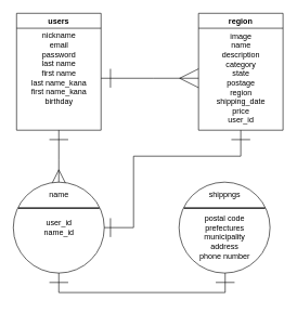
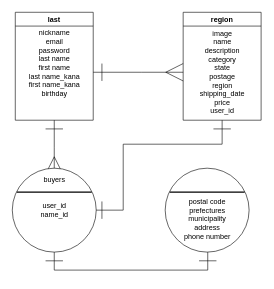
  <mxCell id="0" />
  <mxCell id="1" parent="0" />
  <mxCell id="2" style="edgeStyle=orthogonalEdgeStyle;rounded=0;orthogonalLoop=1;jettySize=auto;html=1;endArrow=ERmany;endFill=0;targetPerimeterSpacing=0;endSize=27;startArrow=ERone;startFill=0;startSize=27;" parent="1" source="4" edge="1"><mxGeometry relative="1" as="geometry"><mxPoint x="305" y="120" as="targetPoint" /><Array as="points"><mxPoint x="235" y="120" /><mxPoint x="235" y="120" /></Array></mxGeometry></mxCell>
  <mxCell id="3" style="edgeStyle=orthogonalEdgeStyle;rounded=0;orthogonalLoop=1;jettySize=auto;html=1;startArrow=ERone;startFill=0;startSize=27;endArrow=ERmany;endFill=0;endSize=27;targetPerimeterSpacing=0;" parent="1" source="4" edge="1"><mxGeometry relative="1" as="geometry"><mxPoint x="90" y="290" as="targetPoint" /></mxGeometry></mxCell>
- <mxCell id="4" value="users" style="swimlane;startSize=23;" parent="1" vertex="1"><mxGeometry x="25" y="20" width="130" height="180" as="geometry"><mxRectangle x="40" y="100" width="60" height="23" as="alternateBounds" /></mxGeometry></mxCell>
+ <mxCell id="4" value="last" style="swimlane;startSize=23;" parent="1" vertex="1"><mxGeometry x="25" y="20" width="130" height="180" as="geometry"><mxRectangle x="40" y="100" width="60" height="23" as="alternateBounds" /></mxGeometry></mxCell>
  <mxCell id="5" value="nickname&lt;br&gt;email&lt;br&gt;password&lt;br&gt;last name&lt;br&gt;first name&lt;br&gt;last name_kana&lt;br&gt;first name_kana&lt;br&gt;birthday" style="text;html=1;align=center;verticalAlign=middle;resizable=0;points=[];autosize=1;" parent="4" vertex="1"><mxGeometry x="15" y="25" width="100" height="120" as="geometry" /></mxCell>
  <mxCell id="6" style="edgeStyle=orthogonalEdgeStyle;rounded=0;orthogonalLoop=1;jettySize=auto;html=1;startArrow=ERone;startFill=0;startSize=27;endArrow=ERone;endFill=0;endSize=27;targetPerimeterSpacing=0;" parent="1" source="7" edge="1"><mxGeometry relative="1" as="geometry"><mxPoint x="155" y="350" as="targetPoint" /><Array as="points"><mxPoint x="370" y="240" /><mxPoint x="205" y="240" /><mxPoint x="205" y="350" /></Array></mxGeometry></mxCell>
  <mxCell id="7" value="region" style="swimlane;" parent="1" vertex="1"><mxGeometry x="305" y="20" width="130" height="180" as="geometry" /></mxCell>
  <mxCell id="8" value="image&lt;br&gt;name&lt;br&gt;description&lt;br&gt;category&lt;br&gt;state&lt;br&gt;postage&lt;br&gt;region&lt;br&gt;shipping_date&lt;br&gt;price&lt;br&gt;user_id" style="text;html=1;align=center;verticalAlign=middle;resizable=0;points=[];autosize=1;" parent="7" vertex="1"><mxGeometry x="20" y="25" width="90" height="150" as="geometry" /></mxCell>
  <mxCell id="9" value="" style="ellipse;whiteSpace=wrap;html=1;aspect=fixed;" parent="1" vertex="1"><mxGeometry x="275" y="280" width="140" height="140" as="geometry" /></mxCell>
  <mxCell id="10" style="edgeStyle=orthogonalEdgeStyle;rounded=0;orthogonalLoop=1;jettySize=auto;html=1;startArrow=ERone;startFill=0;startSize=27;endArrow=ERone;endFill=0;endSize=27;targetPerimeterSpacing=0;" parent="1" source="11" target="9" edge="1"><mxGeometry relative="1" as="geometry"><mxPoint x="346" y="412" as="targetPoint" /><Array as="points"><mxPoint x="90" y="450" /><mxPoint x="346" y="450" /></Array></mxGeometry></mxCell>
  <mxCell id="11" value="" style="ellipse;whiteSpace=wrap;html=1;aspect=fixed;" parent="1" vertex="1"><mxGeometry x="20" y="280" width="140" height="140" as="geometry" /></mxCell>
  <mxCell id="12" value="" style="line;strokeWidth=2;html=1;" parent="1" vertex="1"><mxGeometry x="27.5" y="250" width="125" height="140" as="geometry" /></mxCell>
  <mxCell id="13" value="" style="line;strokeWidth=2;html=1;" parent="1" vertex="1"><mxGeometry x="282.5" y="315" width="125" height="10" as="geometry" /></mxCell>
- <mxCell id="14" value="shippngs" style="text;html=1;align=center;verticalAlign=middle;resizable=0;points=[];autosize=1;" parent="1" vertex="1"><mxGeometry x="315" y="290" width="60" height="20" as="geometry" /></mxCell>
- <mxCell id="15" value="name" style="text;html=1;align=center;verticalAlign=middle;resizable=0;points=[];autosize=1;" parent="1" vertex="1"><mxGeometry x="65" y="290" width="50" height="20" as="geometry" /></mxCell>
+ <mxCell id="15" value="buyers" style="text;html=1;align=center;verticalAlign=middle;resizable=0;points=[];autosize=1;" parent="1" vertex="1"><mxGeometry x="65" y="290" width="50" height="20" as="geometry" /></mxCell>
  <mxCell id="16" value="user_id&lt;br&gt;name_id" style="text;html=1;align=center;verticalAlign=middle;resizable=0;points=[];autosize=1;" parent="1" vertex="1"><mxGeometry x="65" y="335" width="50" height="30" as="geometry" /></mxCell>
  <mxCell id="17" value="&lt;span&gt;postal code&lt;/span&gt;&lt;br&gt;&lt;span&gt;prefectures&lt;/span&gt;&lt;br&gt;&lt;span&gt;municipality&lt;/span&gt;&lt;br&gt;&lt;span&gt;address&lt;/span&gt;&lt;br&gt;&lt;span&gt;phone number&lt;/span&gt;" style="text;html=1;align=center;verticalAlign=middle;resizable=0;points=[];autosize=1;" parent="1" vertex="1"><mxGeometry x="300" y="325" width="90" height="80" as="geometry" /></mxCell>
